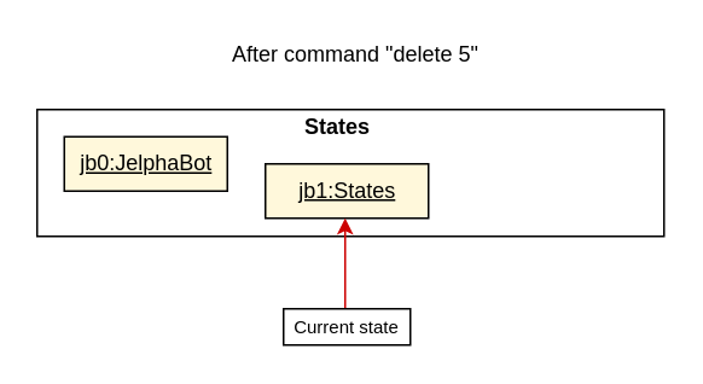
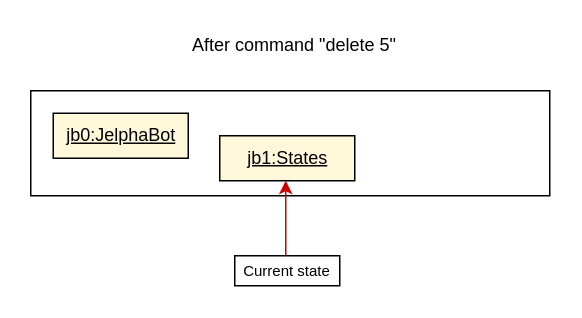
  <mxCell id="0" />
  <mxCell id="1" parent="0" />
  <mxCell id="2" value="" style="rounded=0;whiteSpace=wrap;html=1;" vertex="1" parent="1"><mxGeometry x="20" y="60" width="346" height="70" as="geometry" /></mxCell>
  <mxCell id="3" value="After command &quot;delete 5&quot;" style="text;html=1;strokeColor=none;fillColor=none;align=center;verticalAlign=middle;whiteSpace=wrap;rounded=0;" vertex="1" parent="1"><mxGeometry x="86" y="20" width="220" height="20" as="geometry" /></mxCell>
- <mxCell id="4" value="&lt;b&gt;States&lt;/b&gt;" style="text;html=1;strokeColor=none;fillColor=none;align=center;verticalAlign=middle;whiteSpace=wrap;rounded=0;" vertex="1" parent="1"><mxGeometry x="166" y="60" width="40" height="20" as="geometry" /></mxCell>
  <mxCell id="5" value="&lt;u&gt;jb0:JelphaBot&lt;/u&gt;" style="html=1;fillColor=#FFF8DB;strokeColor=#000000;" vertex="1" parent="1"><mxGeometry x="35" y="75" width="90" height="30" as="geometry" /></mxCell>
  <mxCell id="6" value="&lt;u&gt;jb1:States&lt;/u&gt;" style="html=1;fillColor=#FFF8DB;strokeColor=#000000;" vertex="1" parent="1"><mxGeometry x="146" y="90" width="90" height="30" as="geometry" /></mxCell>
  <mxCell id="7" value="" style="endArrow=classic;html=1;strokeColor=#CC0000;" edge="1" parent="1"><mxGeometry width="50" height="50" relative="1" as="geometry"><mxPoint x="190" y="170" as="sourcePoint" /><mxPoint x="190" y="120" as="targetPoint" /></mxGeometry></mxCell>
  <mxCell id="8" value="" style="rounded=0;whiteSpace=wrap;html=1;" vertex="1" parent="1"><mxGeometry x="156" y="170" width="70" height="20" as="geometry" /></mxCell>
  <mxCell id="9" value="&lt;font style=&quot;font-size: 10px&quot;&gt;Current state&lt;/font&gt;" style="text;html=1;strokeColor=none;fillColor=none;align=center;verticalAlign=middle;whiteSpace=wrap;rounded=0;" vertex="1" parent="1"><mxGeometry x="151" y="170" width="80" height="20" as="geometry" /></mxCell>
